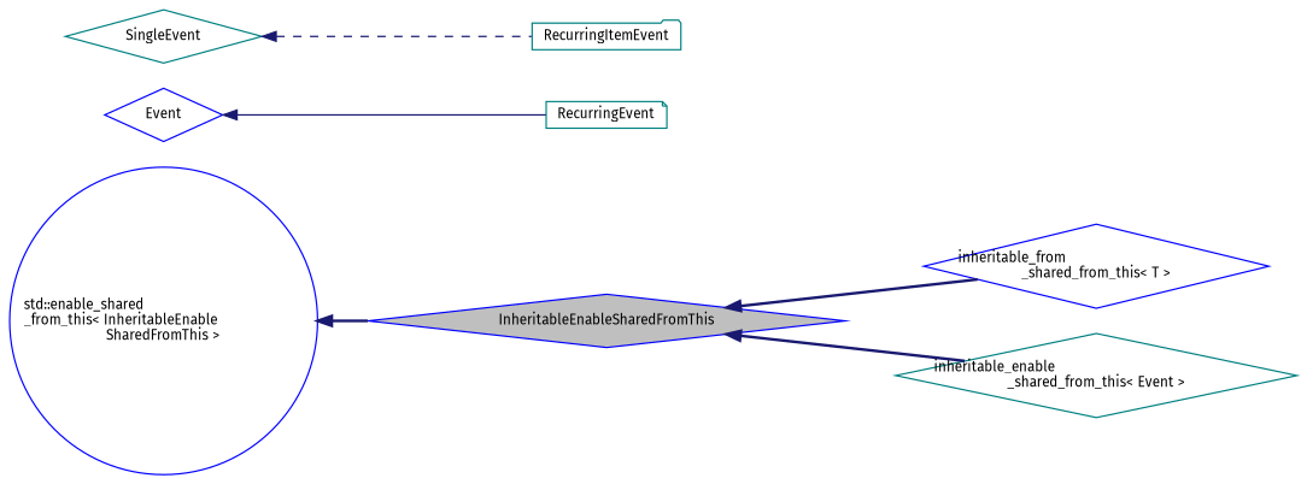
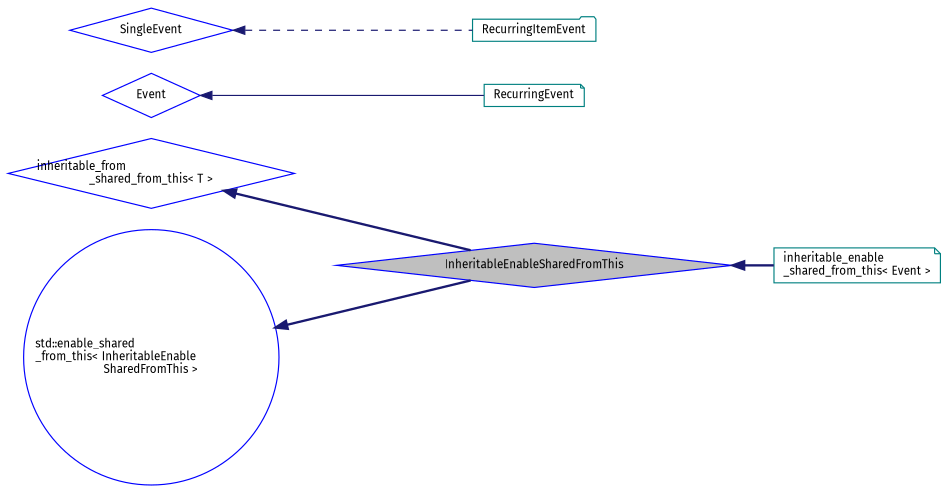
  digraph {
    fontname="Fira Sans"
    rankdir=LR
    node [color=blue fillcolor=white fontname="Fira Sans" fontsize=10 shape=diamond style=filled]
    edge [color=midnightblue dir=back fontname="Fira Sans" fontsize=10 labelfontname=Helvetica labelfontsize=10 style=bold]
    n1 [fillcolor=grey75 fontcolor=black height=0.2 label=InheritableEnableSharedFromThis width=0.4]
    n2 [height=0.2 label="inheritable_from\l_shared_from_this\< T \>" width=0.4]
-   n3 [color=teal height=0.2 label="inheritable_enable\l_shared_from_this\< Event \>" width=0.4]
+   n3 [color=teal height=0.2 label="inheritable_enable\l_shared_from_this\< Event \>" shape=note width=0.4]
    n4 [height=0.2 label="std::enable_shared\l_from_this\< InheritableEnable\lSharedFromThis \>" shape=circle width=0.4]
    n5 [height=0.2 label=Event width=0.4]
    n6 [color=teal height=0.2 label=RecurringEvent shape=note width=0.4]
-   n7 [color=teal height=0.2 label=SingleEvent width=0.4]
+   n7 [height=0.2 label=SingleEvent width=0.4]
    n8 [color=teal height=0.2 label=RecurringItemEvent shape=folder width=0.4]
-   n1 -> n2
+   n2 -> n1
    n1 -> n3
    n4 -> n1
    n5 -> n6 [style=solid]
    n7 -> n8 [style=dashed]
  }
